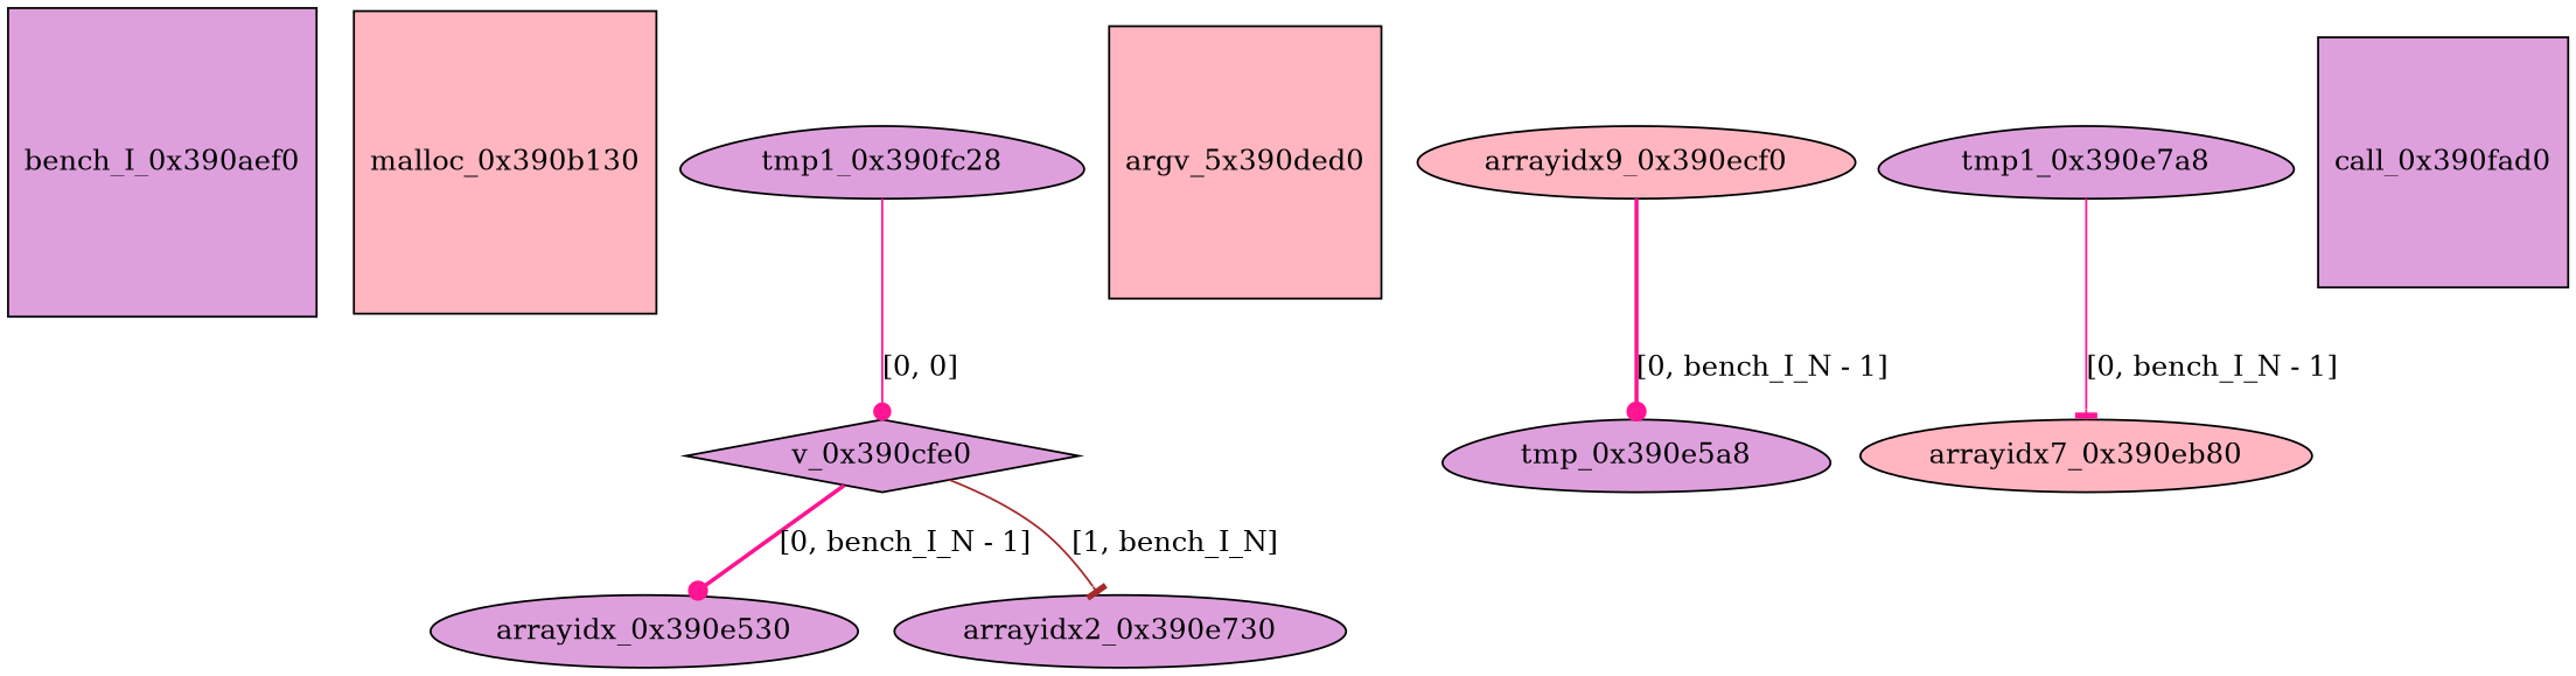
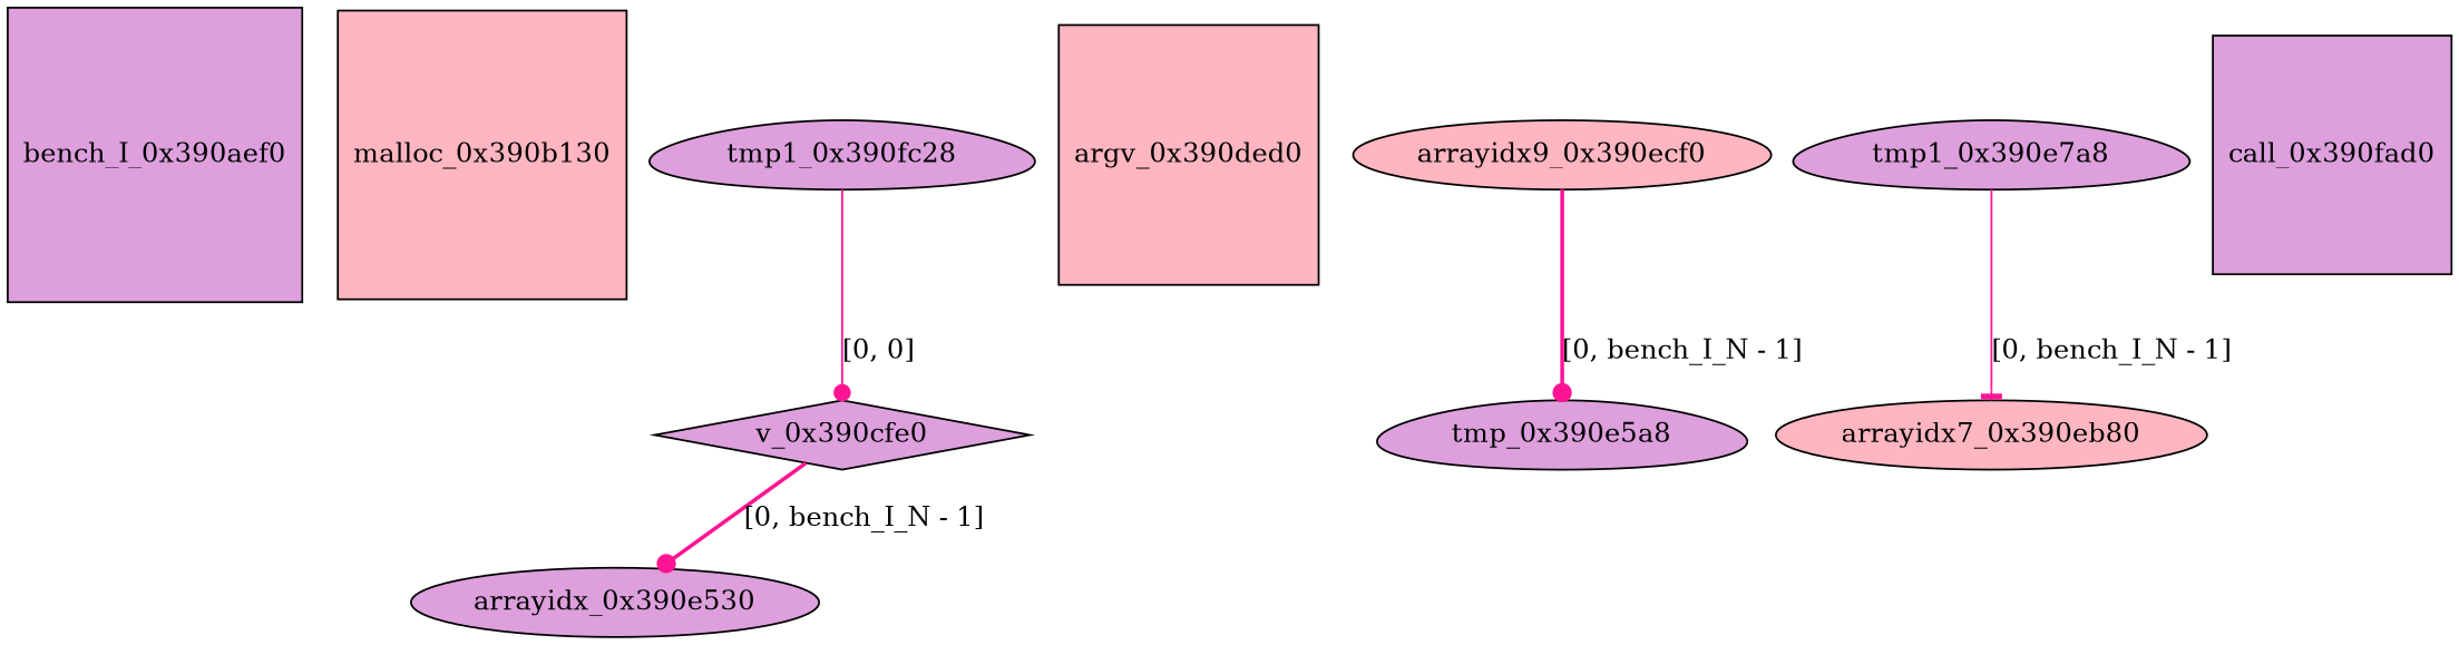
  digraph {
    fontname="DejaVu Serif"
    node [fillcolor=plum fontname="DejaVu Serif" shape=square style=filled]
    edge [arrowhead=dot color=deeppink fontname="DejaVu Serif" style=solid]
    bench_I_0x390aef0
    malloc_0x390b130 [fillcolor=lightpink]
    v_0x390cfe0 [shape=diamond]
    arrayidx_0x390e530 [shape=ellipse]
-   arrayidx2_0x390e730 [shape=ellipse]
    tmp1_0x390fc28 [shape=egg]
-   argv_0x390ded0 [fillcolor=lightpink label=argv_5x390ded0]
+   argv_0x390ded0 [fillcolor=lightpink]
    tmp_0x390e5a8 [shape=egg]
    arrayidx9_0x390ecf0 [fillcolor=lightpink shape=ellipse]
    tmp1_0x390e7a8 [shape=egg]
    arrayidx7_0x390eb80 [fillcolor=lightpink shape=ellipse]
    call_0x390fad0
    v_0x390cfe0 -> arrayidx_0x390e530 [label="[0, bench_I_N - 1]" style=bold]
-   v_0x390cfe0 -> arrayidx2_0x390e730 [arrowhead=tee color=brown label="[1, bench_I_N]"]
    tmp1_0x390fc28 -> v_0x390cfe0 [label="[0, 0]"]
    arrayidx9_0x390ecf0 -> tmp_0x390e5a8 [label="[0, bench_I_N - 1]" style=bold]
    tmp1_0x390e7a8 -> arrayidx7_0x390eb80 [arrowhead=tee label="[0, bench_I_N - 1]"]
  }
